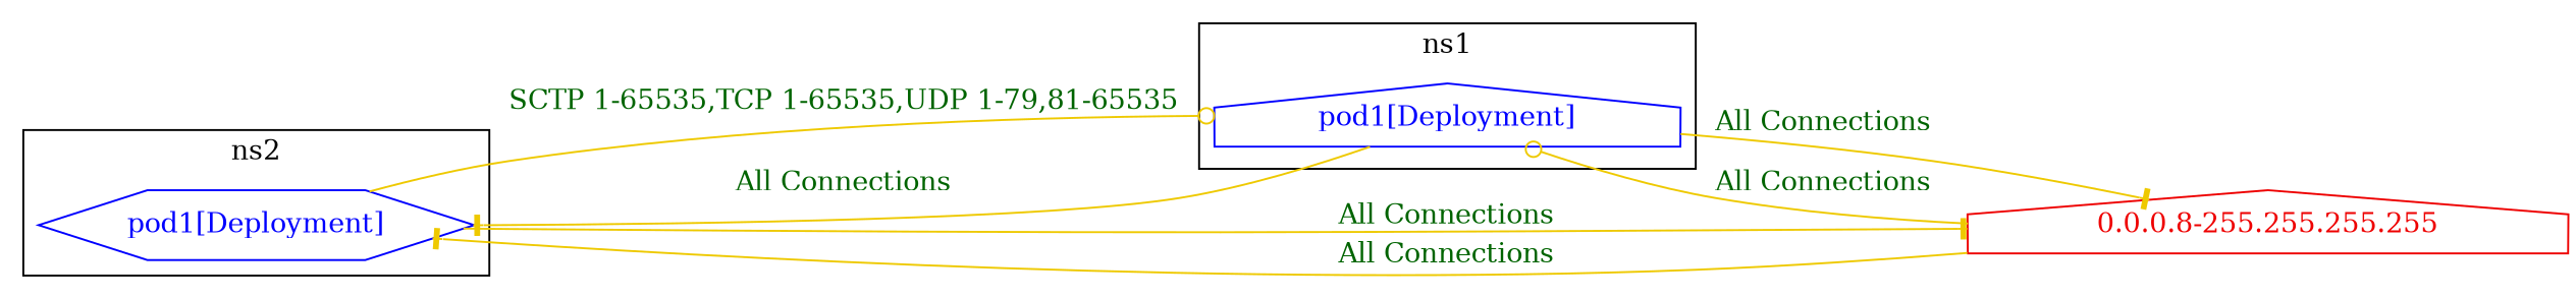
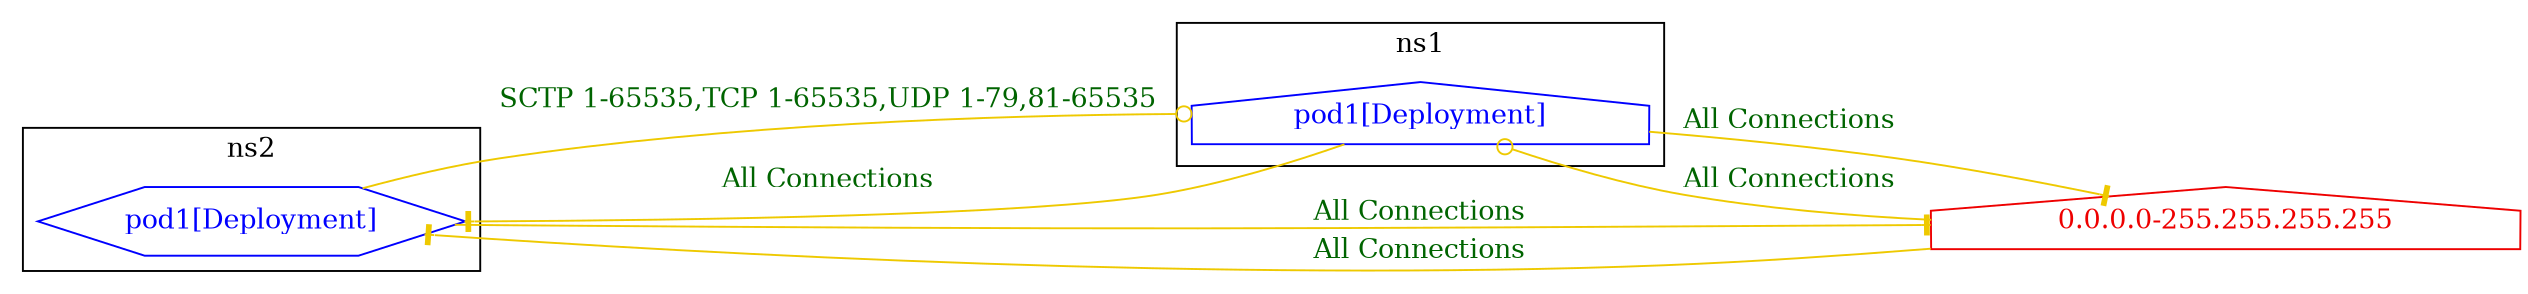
  digraph {
    rankdir=LR
    node [color=blue fontcolor=blue shape=house]
    edge [color=gold2 fontcolor=darkgreen weight=1 arrowhead=tee]
    n1 [label="pod1[Deployment]" shape=hexagon]
    n2 [label="pod1[Deployment]"]
-   n3 [color=red2 fontcolor=red2 label="0.0.0.8-255.255.255.255"]
+   n3 [color=red2 fontcolor=red2 label="0.0.0.0-255.255.255.255"]
    subgraph cluster_1 {
      color=black
      fontcolor=black
      label=ns2
      n1
    }
    subgraph cluster_2 {
      color=black
      fontcolor=black
      label=ns1
      n2
    }
    n1 -> n2 [label="SCTP 1-65535,TCP 1-65535,UDP 1-79,81-65535" arrowhead=odot]
    n1 -> n3 [label="All Connections"]
    n2 -> n1 [label="All Connections" weight=0.5]
    n2 -> n3 [label="All Connections"]
    n3 -> n1 [label="All Connections" weight=0.5]
    n3 -> n2 [label="All Connections" weight=0.5 arrowhead=odot]
  }
